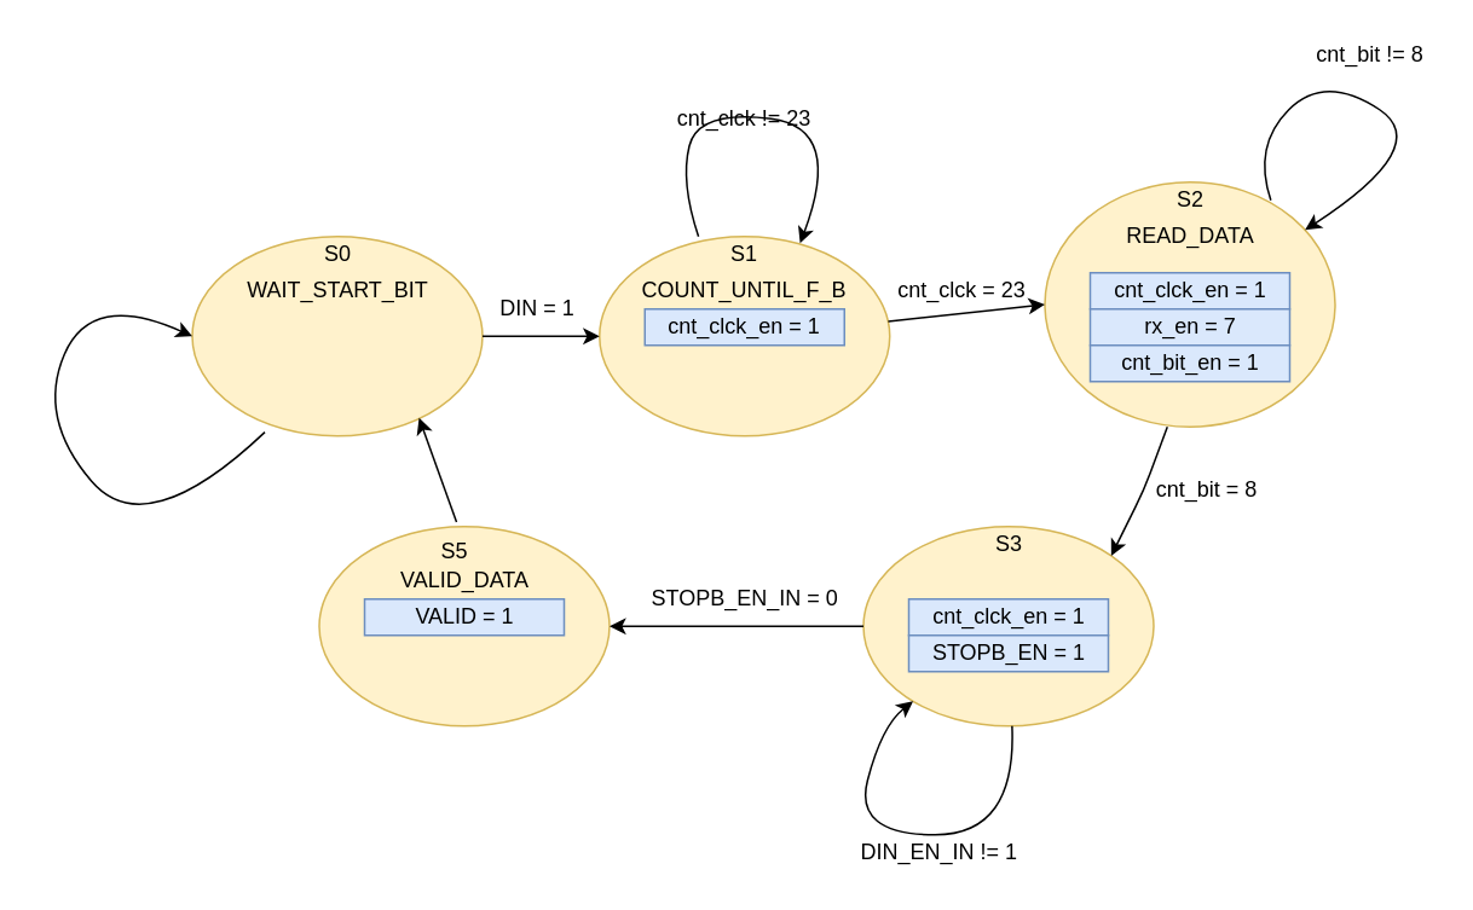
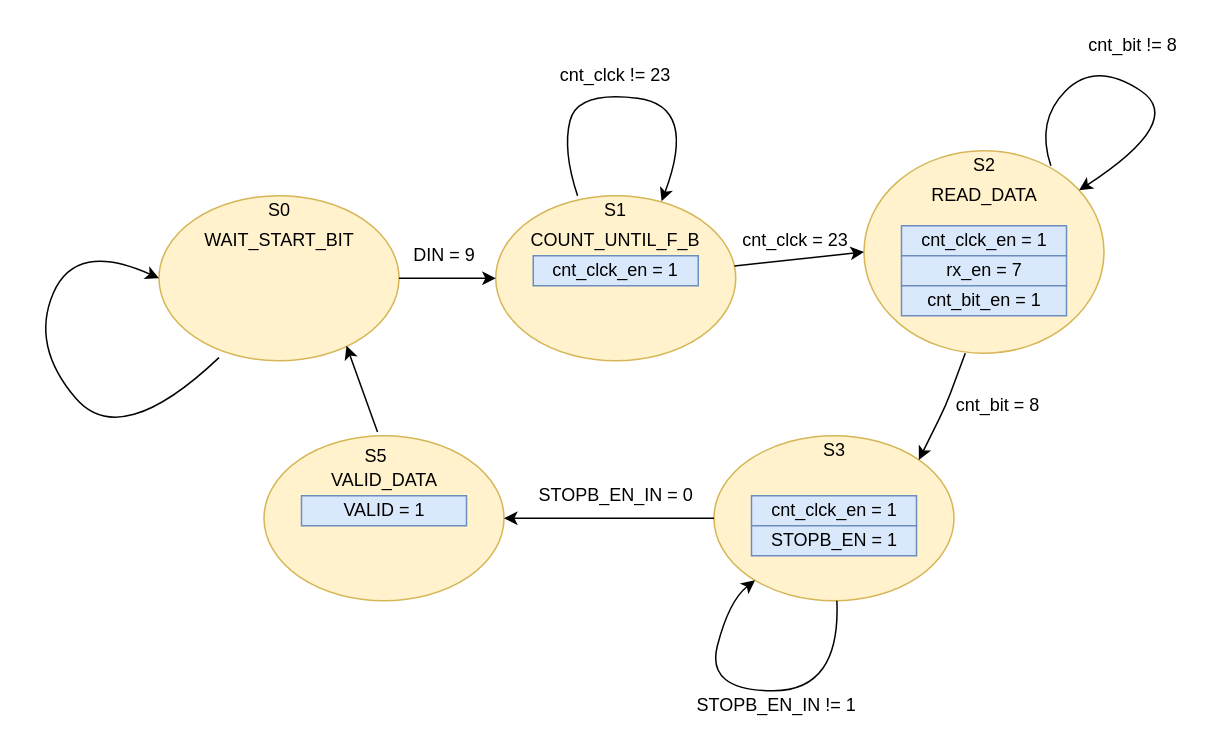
  <mxCell id="0" />
  <mxCell id="1" parent="0" />
  <mxCell id="2" value="" style="ellipse;whiteSpace=wrap;html=1;fillColor=#fff2cc;strokeColor=#d6b656;" vertex="1" parent="1"><mxGeometry x="105.5" y="130" width="160" height="110" as="geometry" /></mxCell>
  <mxCell id="3" value="" style="ellipse;whiteSpace=wrap;html=1;fillColor=#fff2cc;strokeColor=#d6b656;" vertex="1" parent="1"><mxGeometry x="330" y="130" width="160" height="110" as="geometry" /></mxCell>
  <mxCell id="4" value="" style="ellipse;whiteSpace=wrap;html=1;fillColor=#fff2cc;strokeColor=#d6b656;" vertex="1" parent="1"><mxGeometry x="575.5" y="100" width="160" height="135" as="geometry" /></mxCell>
  <mxCell id="5" value="" style="ellipse;whiteSpace=wrap;html=1;fillColor=#fff2cc;strokeColor=#d6b656;" vertex="1" parent="1"><mxGeometry x="175.5" y="290" width="160" height="110" as="geometry" /></mxCell>
  <mxCell id="6" value="" style="ellipse;whiteSpace=wrap;html=1;fillColor=#fff2cc;strokeColor=#d6b656;" vertex="1" parent="1"><mxGeometry x="475.5" y="290" width="160" height="110" as="geometry" /></mxCell>
  <mxCell id="7" value="WAIT_START_BIT" style="text;html=1;strokeColor=none;fillColor=none;align=center;verticalAlign=middle;whiteSpace=wrap;rounded=0;" vertex="1" parent="1"><mxGeometry x="165.5" y="150" width="40" height="20" as="geometry" /></mxCell>
  <mxCell id="8" value="COUNT_UNTIL_F_B" style="text;html=1;strokeColor=none;fillColor=none;align=center;verticalAlign=middle;whiteSpace=wrap;rounded=0;" vertex="1" parent="1"><mxGeometry x="389.5" y="150" width="40" height="20" as="geometry" /></mxCell>
  <mxCell id="9" value="READ_DATA" style="text;html=1;strokeColor=none;fillColor=none;align=center;verticalAlign=middle;whiteSpace=wrap;rounded=0;" vertex="1" parent="1"><mxGeometry x="635.5" y="120" width="40" height="20" as="geometry" /></mxCell>
  <mxCell id="10" value="VALID_DATA" style="text;html=1;strokeColor=none;fillColor=none;align=center;verticalAlign=middle;whiteSpace=wrap;rounded=0;" vertex="1" parent="1"><mxGeometry x="230.5" y="310" width="50" height="20" as="geometry" /></mxCell>
  <mxCell id="11" value="" style="curved=1;endArrow=classic;html=1;exitX=0.25;exitY=0.981;exitDx=0;exitDy=0;exitPerimeter=0;entryX=0;entryY=0.5;entryDx=0;entryDy=0;" edge="1" parent="1" source="2" target="2"><mxGeometry width="50" height="50" relative="1" as="geometry"><mxPoint x="30" y="290" as="sourcePoint" /><mxPoint x="80" y="240" as="targetPoint" /><Array as="points"><mxPoint x="80" y="300" /><mxPoint x="20" y="230" /><mxPoint x="50" y="160" /></Array></mxGeometry></mxCell>
  <mxCell id="12" value="" style="endArrow=classic;html=1;exitX=1;exitY=0.5;exitDx=0;exitDy=0;entryX=0;entryY=0.5;entryDx=0;entryDy=0;" edge="1" parent="1" source="2" target="3"><mxGeometry width="50" height="50" relative="1" as="geometry"><mxPoint x="320" y="110" as="sourcePoint" /><mxPoint x="370" y="60" as="targetPoint" /><Array as="points" /></mxGeometry></mxCell>
  <mxCell id="13" value="" style="endArrow=classic;html=1;entryX=0;entryY=0.5;entryDx=0;entryDy=0;" edge="1" parent="1" source="3" target="4"><mxGeometry width="50" height="50" relative="1" as="geometry"><mxPoint x="510" y="185" as="sourcePoint" /><mxPoint x="355.5" y="195" as="targetPoint" /><Array as="points" /></mxGeometry></mxCell>
  <mxCell id="14" value="" style="endArrow=classic;html=1;entryX=1;entryY=0.5;entryDx=0;entryDy=0;exitX=0;exitY=0.5;exitDx=0;exitDy=0;" edge="1" parent="1" source="6" target="5"><mxGeometry width="50" height="50" relative="1" as="geometry"><mxPoint x="560" y="260" as="sourcePoint" /><mxPoint x="630" y="260" as="targetPoint" /><Array as="points" /></mxGeometry></mxCell>
  <mxCell id="15" value="" style="endArrow=classic;html=1;entryX=1;entryY=0;entryDx=0;entryDy=0;exitX=0.422;exitY=1;exitDx=0;exitDy=0;exitPerimeter=0;" edge="1" parent="1" source="4" target="6"><mxGeometry width="50" height="50" relative="1" as="geometry"><mxPoint x="640.7" y="249.34" as="sourcePoint" /><mxPoint x="601.34" y="304.18" as="targetPoint" /><Array as="points"><mxPoint x="630" y="270" /></Array></mxGeometry></mxCell>
  <mxCell id="16" value="" style="endArrow=classic;html=1;entryX=1;entryY=0.5;entryDx=0;entryDy=0;exitX=0.473;exitY=-0.022;exitDx=0;exitDy=0;exitPerimeter=0;" edge="1" parent="1" source="5"><mxGeometry width="50" height="50" relative="1" as="geometry"><mxPoint x="370.5" y="230" as="sourcePoint" /><mxPoint x="230.5" y="230" as="targetPoint" /><Array as="points" /></mxGeometry></mxCell>
- <mxCell id="17" value="DIN = 1" style="text;html=1;strokeColor=none;fillColor=none;align=center;verticalAlign=middle;whiteSpace=wrap;rounded=0;" vertex="1" parent="1"><mxGeometry x="265.5" y="160" width="60" height="20" as="geometry" /></mxCell>
+ <mxCell id="17" value="DIN = 9" style="text;html=1;strokeColor=none;fillColor=none;align=center;verticalAlign=middle;whiteSpace=wrap;rounded=0;" vertex="1" parent="1"><mxGeometry x="265.5" y="160" width="60" height="20" as="geometry" /></mxCell>
  <mxCell id="18" value="cnt_clck_en = 1" style="text;html=1;strokeColor=#6c8ebf;fillColor=#dae8fc;align=center;verticalAlign=middle;whiteSpace=wrap;rounded=0;" vertex="1" parent="1"><mxGeometry x="355" y="170" width="110" height="20" as="geometry" /></mxCell>
  <mxCell id="19" value="cnt_clck_en = 1" style="text;html=1;strokeColor=#6c8ebf;fillColor=#dae8fc;align=center;verticalAlign=middle;whiteSpace=wrap;rounded=0;" vertex="1" parent="1"><mxGeometry x="600.5" y="150" width="110" height="20" as="geometry" /></mxCell>
  <mxCell id="20" value="cnt_clck_en = 1" style="text;html=1;strokeColor=#6c8ebf;fillColor=#dae8fc;align=center;verticalAlign=middle;whiteSpace=wrap;rounded=0;" vertex="1" parent="1"><mxGeometry x="500.5" y="330" width="110" height="20" as="geometry" /></mxCell>
  <mxCell id="21" value="" style="curved=1;endArrow=classic;html=1;exitX=0.341;exitY=0;exitDx=0;exitDy=0;exitPerimeter=0;entryX=0.691;entryY=0.034;entryDx=0;entryDy=0;entryPerimeter=0;" edge="1" parent="1" source="3" target="3"><mxGeometry width="50" height="50" relative="1" as="geometry"><mxPoint x="324.5" y="120" as="sourcePoint" /><mxPoint x="454.5" y="80" as="targetPoint" /><Array as="points"><mxPoint x="374.5" y="100" /><mxPoint x="384.5" y="60" /><mxPoint x="464.5" y="70" /></Array></mxGeometry></mxCell>
- <mxCell id="22" value="cnt_clck != 23" style="text;html=1;strokeColor=none;fillColor=none;align=center;verticalAlign=middle;whiteSpace=wrap;rounded=0;" vertex="1" parent="1"><mxGeometry x="370" y="55" width="80" height="20" as="geometry" /></mxCell>
+ <mxCell id="22" value="cnt_clck != 23" style="text;html=1;strokeColor=none;fillColor=none;align=center;verticalAlign=middle;whiteSpace=wrap;rounded=0;" vertex="1" parent="1"><mxGeometry x="370" y="40" width="80" height="20" as="geometry" /></mxCell>
  <mxCell id="23" value="S0" style="text;html=1;strokeColor=none;fillColor=none;align=center;verticalAlign=middle;whiteSpace=wrap;rounded=0;" vertex="1" parent="1"><mxGeometry x="165.5" y="130" width="40" height="20" as="geometry" /></mxCell>
  <mxCell id="24" value="S1" style="text;html=1;strokeColor=none;fillColor=none;align=center;verticalAlign=middle;whiteSpace=wrap;rounded=0;" vertex="1" parent="1"><mxGeometry x="389.5" y="130" width="40" height="20" as="geometry" /></mxCell>
  <mxCell id="25" value="S2" style="text;html=1;strokeColor=none;fillColor=none;align=center;verticalAlign=middle;whiteSpace=wrap;rounded=0;" vertex="1" parent="1"><mxGeometry x="635.5" y="100" width="40" height="20" as="geometry" /></mxCell>
  <mxCell id="26" value="S3" style="text;html=1;strokeColor=none;fillColor=none;align=center;verticalAlign=middle;whiteSpace=wrap;rounded=0;" vertex="1" parent="1"><mxGeometry x="535.5" y="290" width="40" height="20" as="geometry" /></mxCell>
  <mxCell id="27" value="S5" style="text;whiteSpace=wrap;html=1;" vertex="1" parent="1"><mxGeometry x="240.5" y="290" width="40" height="30" as="geometry" /></mxCell>
  <mxCell id="28" value="rx_en = 7" style="text;html=1;strokeColor=#6c8ebf;fillColor=#dae8fc;align=center;verticalAlign=middle;whiteSpace=wrap;rounded=0;" vertex="1" parent="1"><mxGeometry x="600.5" y="170" width="110" height="20" as="geometry" /></mxCell>
  <mxCell id="29" value="cnt_bit_en = 1" style="text;html=1;strokeColor=#6c8ebf;fillColor=#dae8fc;align=center;verticalAlign=middle;whiteSpace=wrap;rounded=0;" vertex="1" parent="1"><mxGeometry x="600.5" y="190" width="110" height="20" as="geometry" /></mxCell>
  <mxCell id="30" value="STOPB_EN = 1" style="text;html=1;strokeColor=#6c8ebf;fillColor=#dae8fc;align=center;verticalAlign=middle;whiteSpace=wrap;rounded=0;" vertex="1" parent="1"><mxGeometry x="500.5" y="350" width="110" height="20" as="geometry" /></mxCell>
  <mxCell id="31" value="VALID = 1" style="text;html=1;strokeColor=#6c8ebf;fillColor=#dae8fc;align=center;verticalAlign=middle;whiteSpace=wrap;rounded=0;" vertex="1" parent="1"><mxGeometry x="200.5" y="330" width="110" height="20" as="geometry" /></mxCell>
  <mxCell id="32" value="cnt_clck = 23" style="text;html=1;strokeColor=none;fillColor=none;align=center;verticalAlign=middle;whiteSpace=wrap;rounded=0;" vertex="1" parent="1"><mxGeometry x="490" y="150" width="80" height="20" as="geometry" /></mxCell>
  <mxCell id="33" value="" style="curved=1;endArrow=classic;html=1;exitX=0.341;exitY=0;exitDx=0;exitDy=0;exitPerimeter=0;" edge="1" parent="1" target="4"><mxGeometry width="50" height="50" relative="1" as="geometry"><mxPoint x="700.06" y="110" as="sourcePoint" /><mxPoint x="756.06" y="113.74" as="targetPoint" /><Array as="points"><mxPoint x="690" y="80" /><mxPoint x="730" y="40" /><mxPoint x="790" y="80" /></Array></mxGeometry></mxCell>
  <mxCell id="34" value="cnt_bit != 8" style="text;html=1;strokeColor=none;fillColor=none;align=center;verticalAlign=middle;whiteSpace=wrap;rounded=0;" vertex="1" parent="1"><mxGeometry x="720" y="20" width="70" height="20" as="geometry" /></mxCell>
  <mxCell id="35" value="cnt_bit = 8" style="text;html=1;strokeColor=none;fillColor=none;align=center;verticalAlign=middle;whiteSpace=wrap;rounded=0;" vertex="1" parent="1"><mxGeometry x="630" y="260" width="70" height="20" as="geometry" /></mxCell>
  <mxCell id="36" value="" style="curved=1;endArrow=classic;html=1;" edge="1" parent="1" source="6" target="6"><mxGeometry width="50" height="50" relative="1" as="geometry"><mxPoint x="485.5" y="450" as="sourcePoint" /><mxPoint x="535.5" y="400" as="targetPoint" /><Array as="points"><mxPoint x="560" y="460" /><mxPoint x="470" y="460" /><mxPoint x="485.5" y="400" /></Array></mxGeometry></mxCell>
- <mxCell id="37" value="DIN_EN_IN != 1" style="text;html=1;strokeColor=none;fillColor=none;align=center;verticalAlign=middle;whiteSpace=wrap;rounded=0;" vertex="1" parent="1"><mxGeometry x="450" y="460" width="134.5" height="20" as="geometry" /></mxCell>
+ <mxCell id="37" value="STOPB_EN_IN != 1" style="text;html=1;strokeColor=none;fillColor=none;align=center;verticalAlign=middle;whiteSpace=wrap;rounded=0;" vertex="1" parent="1"><mxGeometry x="450" y="460" width="134.5" height="20" as="geometry" /></mxCell>
  <mxCell id="38" value="STOPB_EN_IN = 0" style="text;html=1;strokeColor=none;fillColor=none;align=center;verticalAlign=middle;whiteSpace=wrap;rounded=0;" vertex="1" parent="1"><mxGeometry x="342.75" y="320" width="134.5" height="20" as="geometry" /></mxCell>
